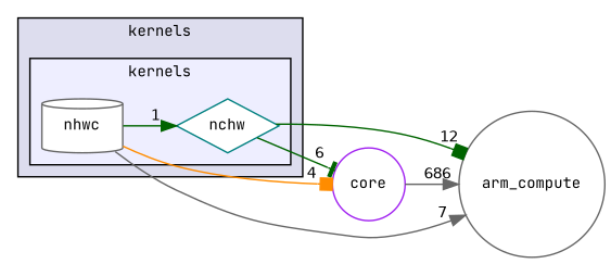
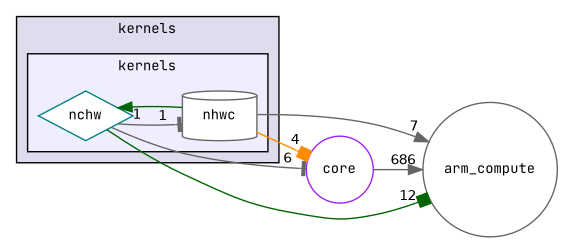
  digraph {
    compound=true
    fontname="JetBrains Mono"
    rankdir=LR
    node [color=gray40 fillcolor=white fontname="JetBrains Mono" fontsize=10 shape=circle style=filled]
    edge [arrowhead=normal color=gray40 fontname="JetBrains Mono" headlabel=1 labeldistance=1.5 labelfontname=Helvetica labelfontsize=10]
    n1 [color=teal label=nchw shape=diamond]
    n2 [label=nhwc shape=cylinder]
    n3 [label=arm_compute]
    n4 [color=purple label=core]
    subgraph cluster_1 {
      bgcolor="#ddddee"
      fontsize=10
      label=kernels
      pencolor=black
      subgraph cluster_2 {
        bgcolor="#eeeeff"
        fontsize=10
        label=kernels
        pencolor=black
        n1
        n2
      }
    }
+   n1 -> n2 [arrowhead=tee]
    n1 -> n3 [arrowhead=box color=darkgreen headlabel=12]
-   n1 -> n4 [arrowhead=tee color=darkgreen headlabel=6]
+   n1 -> n4 [arrowhead=tee headlabel=6]
    n2 -> n1 [color=darkgreen]
    n2 -> n3 [headlabel=7]
    n2 -> n4 [arrowhead=box color=darkorange headlabel=4]
    n4 -> n3 [headlabel=686]
  }
